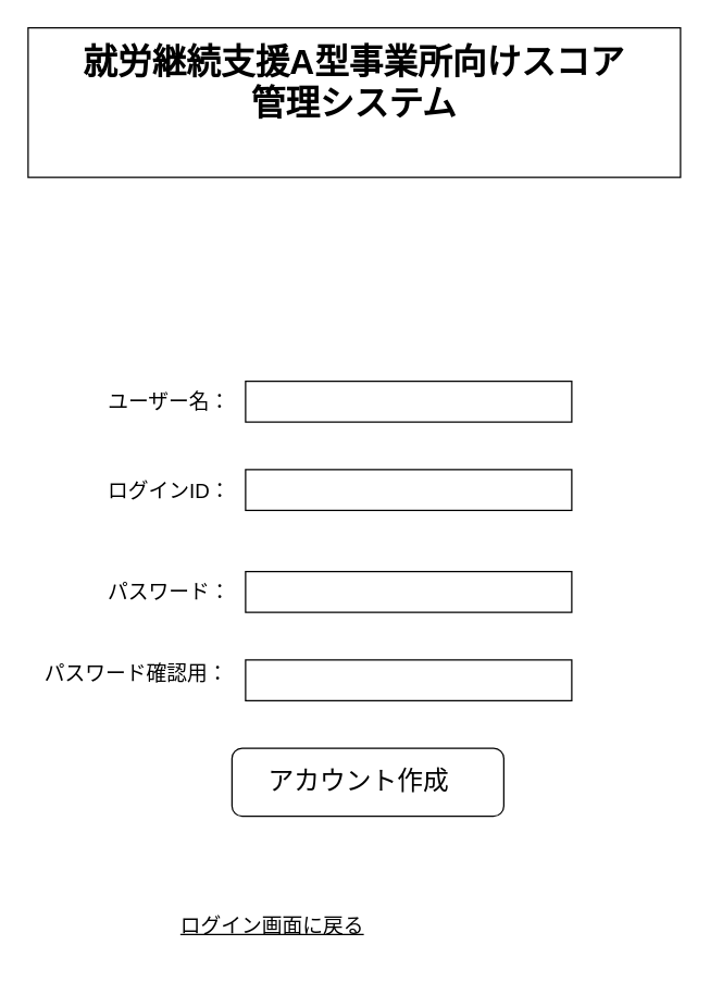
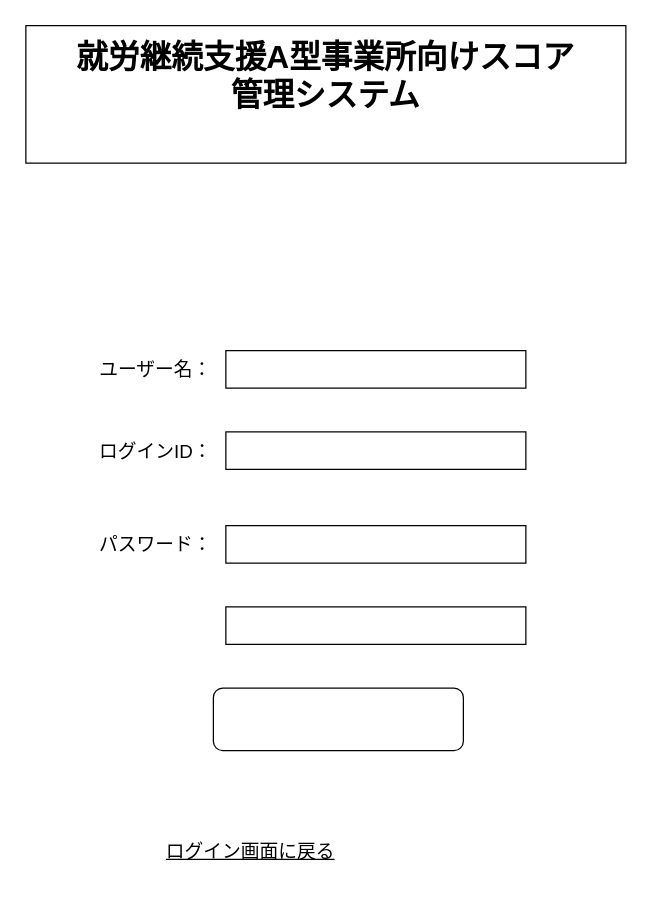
  <mxCell id="0" />
  <mxCell id="1" parent="0" />
  <mxCell id="2" value="" style="group" vertex="1" connectable="0" parent="1"><mxGeometry x="20" y="20" width="480" height="110" as="geometry" /></mxCell>
  <mxCell id="3" value="" style="rounded=0;whiteSpace=wrap;html=1;" vertex="1" parent="2"><mxGeometry width="480" height="110" as="geometry" /></mxCell>
  <mxCell id="4" value="&lt;span id=&quot;docs-internal-guid-5d944579-7fff-8bed-4f9c-a0fe6fe24ad6&quot;&gt;&lt;span style=&quot;font-size: 19pt; font-family: Arial, sans-serif; color: rgb(0, 0, 0); background-color: transparent; font-weight: 700; font-variant-numeric: normal; font-variant-east-asian: normal; font-variant-alternates: normal; font-variant-position: normal; font-variant-emoji: normal; vertical-align: baseline; white-space-collapse: preserve;&quot;&gt;就労継続支援A型事業所向けスコア管理システム&lt;/span&gt;&lt;/span&gt;" style="text;html=1;align=center;verticalAlign=middle;whiteSpace=wrap;rounded=0;" vertex="1" parent="2"><mxGeometry x="30" y="25" width="420" height="30" as="geometry" /></mxCell>
- <mxCell id="5" value="パスワード確認用：" style="text;html=1;align=center;verticalAlign=middle;whiteSpace=wrap;rounded=0;fontSize=15;container=0;" vertex="1" parent="1"><mxGeometry x="20" y="465" width="160" height="60" as="geometry" /></mxCell>
  <mxCell id="6" value="" style="rounded=0;whiteSpace=wrap;html=1;container=0;" vertex="1" parent="1"><mxGeometry x="180" y="485" width="240" height="30" as="geometry" /></mxCell>
  <mxCell id="7" value="パスワード：" style="text;html=1;align=center;verticalAlign=middle;whiteSpace=wrap;rounded=0;fontSize=15;" vertex="1" parent="1"><mxGeometry x="44" y="405" width="160" height="60" as="geometry" /></mxCell>
  <mxCell id="8" value="" style="rounded=0;whiteSpace=wrap;html=1;" vertex="1" parent="1"><mxGeometry x="180" y="420" width="240" height="30" as="geometry" /></mxCell>
  <mxCell id="9" value="ログインID：" style="text;html=1;align=center;verticalAlign=middle;whiteSpace=wrap;rounded=0;fontSize=15;" vertex="1" parent="1"><mxGeometry x="44" y="330" width="160" height="60" as="geometry" /></mxCell>
  <mxCell id="10" value="" style="rounded=0;whiteSpace=wrap;html=1;" vertex="1" parent="1"><mxGeometry x="180" y="345" width="240" height="30" as="geometry" /></mxCell>
  <mxCell id="11" value="ユーザー名：" style="text;html=1;align=center;verticalAlign=middle;whiteSpace=wrap;rounded=0;fontSize=15;" vertex="1" parent="1"><mxGeometry x="44" y="265" width="160" height="60" as="geometry" /></mxCell>
  <mxCell id="12" value="" style="rounded=0;whiteSpace=wrap;html=1;" vertex="1" parent="1"><mxGeometry x="180" y="280" width="240" height="30" as="geometry" /></mxCell>
  <mxCell id="13" value="" style="group" vertex="1" connectable="0" parent="1"><mxGeometry x="170" y="550" width="200" height="50" as="geometry" /></mxCell>
  <mxCell id="14" value="" style="rounded=1;whiteSpace=wrap;html=1;container=0;" vertex="1" parent="13"><mxGeometry width="200" height="50" as="geometry" /></mxCell>
- <mxCell id="15" value="アカウント作成" style="text;html=1;align=center;verticalAlign=middle;whiteSpace=wrap;rounded=0;fontSize=19;container=0;" vertex="1" parent="13"><mxGeometry x="17" y="12.5" width="153" height="25" as="geometry" /></mxCell>
  <mxCell id="16" value="ログイン画面に戻る" style="text;html=1;align=center;verticalAlign=middle;whiteSpace=wrap;rounded=0;fontSize=15;fontStyle=4" vertex="1" parent="1"><mxGeometry x="65" y="650" width="270" height="60" as="geometry" /></mxCell>
